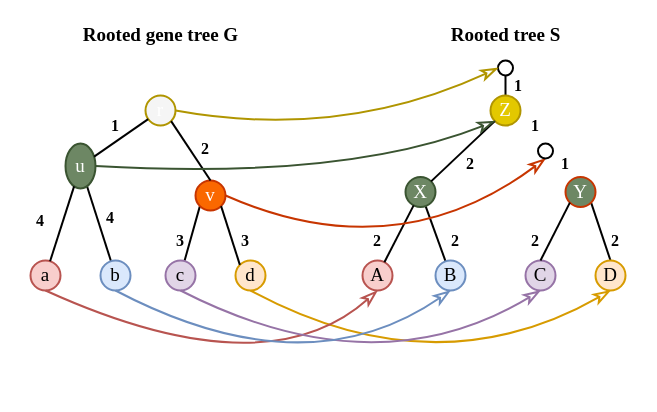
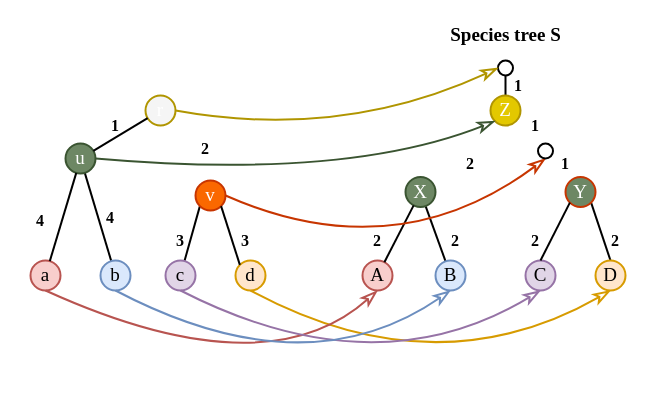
  <mxCell id="0" />
  <mxCell id="1" parent="0" />
  <mxCell id="2" value="" style="endArrow=none;html=1;strokeWidth=2;fontSize=19;fontFamily=Times New Roman;exitX=0.5;exitY=0;exitDx=0;exitDy=0;entryX=1;entryY=1;entryDx=0;entryDy=0;" edge="1" parent="1" source="28" target="7"><mxGeometry width="50" height="50" relative="1" as="geometry"><mxPoint x="610" y="275" as="sourcePoint" /><mxPoint x="625" y="200" as="targetPoint" /></mxGeometry></mxCell>
  <mxCell id="3" value="" style="endArrow=none;html=1;strokeWidth=2;fontSize=19;fontFamily=Times New Roman;" parent="1" source="5" target="6" edge="1"><mxGeometry width="50" height="50" relative="1" as="geometry"><mxPoint x="234.292" y="293.416" as="sourcePoint" /><mxPoint x="411" y="260" as="targetPoint" /></mxGeometry></mxCell>
  <mxCell id="4" value="&lt;font style=&quot;font-size: 19px;&quot;&gt;A&lt;/font&gt;" style="ellipse;whiteSpace=wrap;html=1;aspect=fixed;strokeWidth=2;strokeColor=#b85450;fontSize=19;fontFamily=Times New Roman;labelBackgroundColor=none;fillColor=#f8cecc;" parent="1" vertex="1"><mxGeometry x="362" y="260" width="30" height="30" as="geometry" /></mxCell>
  <mxCell id="5" value="&lt;font style=&quot;font-size: 19px;&quot;&gt;B&lt;/font&gt;" style="ellipse;whiteSpace=wrap;html=1;aspect=fixed;strokeWidth=2;fontSize=19;fontFamily=Times New Roman;fillColor=#dae8fc;strokeColor=#6c8ebf;" parent="1" vertex="1"><mxGeometry x="435" y="260" width="30" height="30" as="geometry" /></mxCell>
  <mxCell id="6" value="&lt;font style=&quot;font-size: 19px;&quot;&gt;X&lt;/font&gt;" style="ellipse;whiteSpace=wrap;html=1;aspect=fixed;strokeWidth=2;fontSize=19;fontFamily=Times New Roman;fillColor=#6d8764;strokeColor=#3A5431;fontColor=#ffffff;" parent="1" vertex="1"><mxGeometry x="405" y="176.5" width="30" height="30" as="geometry" /></mxCell>
  <mxCell id="7" value="&lt;font style=&quot;font-size: 19px;&quot;&gt;Y&lt;/font&gt;" style="ellipse;whiteSpace=wrap;html=1;aspect=fixed;strokeWidth=2;fontSize=19;fontFamily=Times New Roman;fillColor=#6d8764;strokeColor=#C73500;fontColor=#ffffff;" parent="1" vertex="1"><mxGeometry x="565" y="176.5" width="30" height="30" as="geometry" /></mxCell>
  <mxCell id="8" value="" style="endArrow=none;html=1;strokeWidth=2;fontSize=19;fontFamily=Times New Roman;" parent="1" source="6" target="4" edge="1"><mxGeometry width="50" height="50" relative="1" as="geometry"><mxPoint x="224.292" y="283.416" as="sourcePoint" /><mxPoint x="197.708" y="336.584" as="targetPoint" /></mxGeometry></mxCell>
- <mxCell id="9" value="&lt;b style=&quot;font-size: 19px;&quot;&gt;Rooted tree S&lt;/b&gt;" style="text;html=1;align=center;verticalAlign=middle;resizable=0;points=[];autosize=1;fontSize=19;fontFamily=Times New Roman;" parent="1" vertex="1"><mxGeometry x="440" y="20" width="130" height="30" as="geometry" /></mxCell>
- <mxCell id="10" value="&lt;b style=&quot;font-size: 19px&quot;&gt;Rooted gene tree G&lt;/b&gt;" style="text;html=1;align=center;verticalAlign=middle;resizable=0;points=[];autosize=1;fontSize=19;fontFamily=Times New Roman;" parent="1" vertex="1"><mxGeometry x="75" y="20" width="170" height="30" as="geometry" /></mxCell>
+ <mxCell id="9" value="&lt;b style=&quot;font-size: 19px;&quot;&gt;Species tree S&lt;/b&gt;" style="text;html=1;align=center;verticalAlign=middle;resizable=0;points=[];autosize=1;fontSize=19;fontFamily=Times New Roman;" parent="1" vertex="1"><mxGeometry x="440" y="20" width="130" height="30" as="geometry" /></mxCell>
  <mxCell id="11" value="&lt;font style=&quot;font-size: 19px;&quot;&gt;C&lt;/font&gt;" style="ellipse;whiteSpace=wrap;html=1;aspect=fixed;strokeWidth=2;fontSize=19;fontFamily=Times New Roman;fillColor=#e1d5e7;strokeColor=#9673a6;" parent="1" vertex="1"><mxGeometry x="525" y="260" width="30" height="30" as="geometry" /></mxCell>
  <mxCell id="12" value="" style="endArrow=none;html=1;strokeWidth=2;fontSize=19;fontFamily=Times New Roman;entryX=0;entryY=1;entryDx=0;entryDy=0;" parent="1" source="20" target="32" edge="1"><mxGeometry width="50" height="50" relative="1" as="geometry"><mxPoint x="180" y="310" as="sourcePoint" /><mxPoint x="-133.292" y="326.584" as="targetPoint" /></mxGeometry></mxCell>
  <mxCell id="13" value="" style="endArrow=none;html=1;strokeWidth=2;fontSize=19;fontFamily=Times New Roman;" parent="1" source="15" target="16" edge="1"><mxGeometry width="50" height="50" relative="1" as="geometry"><mxPoint x="-116.708" y="263.416" as="sourcePoint" /><mxPoint x="60" y="230" as="targetPoint" /></mxGeometry></mxCell>
  <mxCell id="14" value="&lt;font style=&quot;font-size: 19px&quot;&gt;a&lt;/font&gt;" style="ellipse;whiteSpace=wrap;html=1;aspect=fixed;strokeWidth=2;strokeColor=#b85450;fontSize=19;fontFamily=Times New Roman;labelBackgroundColor=none;fillColor=#f8cecc;" parent="1" vertex="1"><mxGeometry x="30" y="260" width="30" height="30" as="geometry" /></mxCell>
  <mxCell id="15" value="&lt;font style=&quot;font-size: 19px&quot;&gt;b&lt;/font&gt;" style="ellipse;whiteSpace=wrap;html=1;aspect=fixed;strokeWidth=2;fontSize=19;fontFamily=Times New Roman;fillColor=#dae8fc;strokeColor=#6c8ebf;" parent="1" vertex="1"><mxGeometry x="100" y="260" width="30" height="30" as="geometry" /></mxCell>
- <mxCell id="16" value="&lt;font style=&quot;font-size: 19px&quot;&gt;u&lt;/font&gt;" style="ellipse;whiteSpace=wrap;html=1;aspect=fixed;strokeWidth=2;fontSize=19;fontFamily=Times New Roman;fillColor=#6d8764;strokeColor=#3A5431;fontColor=#ffffff;" parent="1" vertex="1"><mxGeometry x="65" y="143" width="30" height="45" as="geometry" /></mxCell>
+ <mxCell id="16" value="&lt;font style=&quot;font-size: 19px&quot;&gt;u&lt;/font&gt;" style="ellipse;whiteSpace=wrap;html=1;aspect=fixed;strokeWidth=2;fontSize=19;fontFamily=Times New Roman;fillColor=#6d8764;strokeColor=#3A5431;fontColor=#ffffff;" parent="1" vertex="1"><mxGeometry x="65" y="143" width="30" height="30" as="geometry" /></mxCell>
  <mxCell id="17" value="&lt;font style=&quot;font-size: 19px&quot;&gt;r&lt;/font&gt;" style="ellipse;whiteSpace=wrap;html=1;aspect=fixed;strokeWidth=2;fontSize=19;fontFamily=Times New Roman;fillColor=#f5f5f5;strokeColor=#B09500;fontColor=#ffffff;" parent="1" vertex="1"><mxGeometry x="145" y="95" width="30" height="30" as="geometry" /></mxCell>
  <mxCell id="18" value="" style="endArrow=none;html=1;strokeWidth=2;fontSize=19;fontFamily=Times New Roman;" parent="1" source="16" target="14" edge="1"><mxGeometry width="50" height="50" relative="1" as="geometry"><mxPoint x="-126.708" y="253.416" as="sourcePoint" /><mxPoint x="-153.292" y="306.584" as="targetPoint" /></mxGeometry></mxCell>
  <mxCell id="19" value="" style="endArrow=none;html=1;strokeWidth=2;fontSize=19;fontFamily=Times New Roman;" parent="1" source="17" target="16" edge="1"><mxGeometry width="50" height="50" relative="1" as="geometry"><mxPoint x="-96.708" y="283.416" as="sourcePoint" /><mxPoint x="-123.292" y="336.584" as="targetPoint" /></mxGeometry></mxCell>
  <mxCell id="20" value="&lt;font style=&quot;font-size: 19px&quot;&gt;c&lt;/font&gt;" style="ellipse;whiteSpace=wrap;html=1;aspect=fixed;strokeWidth=2;fontSize=19;fontFamily=Times New Roman;fillColor=#e1d5e7;strokeColor=#9673a6;" parent="1" vertex="1"><mxGeometry x="165" y="260" width="30" height="30" as="geometry" /></mxCell>
  <mxCell id="21" value="" style="endArrow=none;html=1;strokeWidth=2;fontSize=15;fontColor=#000000;exitX=0.5;exitY=0;exitDx=0;exitDy=0;" parent="1" source="22" edge="1" target="29"><mxGeometry width="50" height="50" relative="1" as="geometry"><mxPoint x="300" y="180" as="sourcePoint" /><mxPoint x="461" y="110" as="targetPoint" /></mxGeometry></mxCell>
  <mxCell id="22" value="" style="ellipse;whiteSpace=wrap;html=1;aspect=fixed;strokeWidth=2;fontSize=19;fontFamily=Times New Roman;" parent="1" vertex="1"><mxGeometry x="497.5" y="60" width="15" height="15" as="geometry" /></mxCell>
  <mxCell id="23" value="" style="endArrow=classicThin;html=1;strokeColor=#B09500;strokeWidth=2;fontSize=15;fontColor=#000000;exitX=1;exitY=0.5;exitDx=0;exitDy=0;entryX=0;entryY=0.5;entryDx=0;entryDy=0;fillColor=#e3c800;endFill=0;curved=1;endSize=12;" parent="1" source="17" target="22" edge="1"><mxGeometry width="50" height="50" relative="1" as="geometry"><mxPoint x="390" y="80" as="sourcePoint" /><mxPoint x="440" y="30" as="targetPoint" /><Array as="points"><mxPoint x="340" y="140" /></Array></mxGeometry></mxCell>
  <mxCell id="24" value="" style="endArrow=classicThin;html=1;fontSize=15;fontColor=#000000;endFill=0;exitX=0.5;exitY=1;exitDx=0;exitDy=0;endSize=12;strokeWidth=2;fillColor=#ffe6cc;strokeColor=#d79b00;curved=1;entryX=0.5;entryY=1;entryDx=0;entryDy=0;" parent="1" source="31" target="28" edge="1"><mxGeometry width="50" height="50" relative="1" as="geometry"><mxPoint x="200" y="-85" as="sourcePoint" /><mxPoint x="405" y="180" as="targetPoint" /><Array as="points"><mxPoint x="435" y="390" /></Array></mxGeometry></mxCell>
  <mxCell id="25" value="" style="endArrow=classicThin;endFill=0;endSize=12;html=1;strokeWidth=2;sourcePerimeterSpacing=0;fontSize=19;fontFamily=Times New Roman;entryX=0.5;entryY=1;entryDx=0;entryDy=0;fillColor=#f8cecc;strokeColor=#b85450;curved=1;exitX=0.5;exitY=1;exitDx=0;exitDy=0;" parent="1" target="4" edge="1" source="14"><mxGeometry width="160" relative="1" as="geometry"><mxPoint x="135" y="290" as="sourcePoint" /><mxPoint x="385" y="290" as="targetPoint" /><Array as="points"><mxPoint x="265" y="390" /></Array></mxGeometry></mxCell>
  <mxCell id="26" value="" style="endArrow=classicThin;endFill=0;endSize=12;html=1;strokeWidth=2;sourcePerimeterSpacing=0;fontSize=19;fontFamily=Times New Roman;fillColor=#e1d5e7;strokeColor=#9673a6;curved=1;exitX=0.5;exitY=1;exitDx=0;exitDy=0;entryX=0.5;entryY=1;entryDx=0;entryDy=0;" parent="1" target="11" edge="1" source="20"><mxGeometry width="160" relative="1" as="geometry"><mxPoint x="205" y="290" as="sourcePoint" /><mxPoint x="515" y="280" as="targetPoint" /><Array as="points"><mxPoint x="375" y="390" /></Array></mxGeometry></mxCell>
  <mxCell id="27" value="" style="endArrow=classicThin;endFill=0;endSize=12;html=1;strokeWidth=2;sourcePerimeterSpacing=0;entryX=0.5;entryY=1;entryDx=0;entryDy=0;fontSize=19;fontFamily=Times New Roman;exitX=0.5;exitY=1;exitDx=0;exitDy=0;fillColor=#dae8fc;strokeColor=#6c8ebf;curved=1;" parent="1" source="15" target="5" edge="1"><mxGeometry width="160" relative="1" as="geometry"><mxPoint x="265" y="290" as="sourcePoint" /><mxPoint x="515" y="290" as="targetPoint" /><Array as="points"><mxPoint x="305" y="390" /></Array></mxGeometry></mxCell>
  <mxCell id="28" value="&lt;font style=&quot;font-size: 19px&quot;&gt;D&lt;/font&gt;" style="ellipse;whiteSpace=wrap;html=1;aspect=fixed;strokeWidth=2;fontSize=19;fontFamily=Times New Roman;fillColor=#ffe6cc;strokeColor=#d79b00;" vertex="1" parent="1"><mxGeometry x="595" y="260" width="30" height="30" as="geometry" /></mxCell>
  <mxCell id="29" value="&lt;font style=&quot;font-size: 19px&quot;&gt;Z&lt;/font&gt;" style="ellipse;whiteSpace=wrap;html=1;aspect=fixed;strokeWidth=2;fontSize=19;fontFamily=Times New Roman;fillColor=#e3c800;strokeColor=#B09500;fontColor=#ffffff;" vertex="1" parent="1"><mxGeometry x="490" y="95" width="30" height="30" as="geometry" /></mxCell>
  <mxCell id="30" value="" style="endArrow=none;html=1;strokeWidth=2;fontSize=19;fontFamily=Times New Roman;entryX=0;entryY=1;entryDx=0;entryDy=0;exitX=0.5;exitY=0;exitDx=0;exitDy=0;" edge="1" parent="1" source="11" target="7"><mxGeometry width="50" height="50" relative="1" as="geometry"><mxPoint x="555" y="240" as="sourcePoint" /><mxPoint x="393.9" y="271.681" as="targetPoint" /></mxGeometry></mxCell>
  <mxCell id="31" value="&lt;font style=&quot;font-size: 19px&quot;&gt;d&lt;/font&gt;" style="ellipse;whiteSpace=wrap;html=1;aspect=fixed;strokeWidth=2;fontSize=19;fontFamily=Times New Roman;fillColor=#ffe6cc;strokeColor=#d79b00;" vertex="1" parent="1"><mxGeometry x="235" y="260" width="30" height="30" as="geometry" /></mxCell>
  <mxCell id="32" value="&lt;font style=&quot;font-size: 19px&quot;&gt;v&lt;/font&gt;" style="ellipse;whiteSpace=wrap;html=1;aspect=fixed;strokeWidth=2;fontSize=19;fontFamily=Times New Roman;fillColor=#fa6800;strokeColor=#C73500;fontColor=#ffffff;" vertex="1" parent="1"><mxGeometry x="195" y="180" width="30" height="30" as="geometry" /></mxCell>
  <mxCell id="33" value="" style="endArrow=none;html=1;strokeWidth=2;fontSize=19;fontFamily=Times New Roman;entryX=1;entryY=1;entryDx=0;entryDy=0;exitX=0;exitY=0;exitDx=0;exitDy=0;" edge="1" parent="1" source="31" target="32"><mxGeometry width="50" height="50" relative="1" as="geometry"><mxPoint x="193.982" y="270.538" as="sourcePoint" /><mxPoint x="209.393" y="215.607" as="targetPoint" /></mxGeometry></mxCell>
- <mxCell id="34" value="" style="endArrow=none;html=1;strokeWidth=2;fontSize=19;fontFamily=Times New Roman;entryX=0.5;entryY=0;entryDx=0;entryDy=0;exitX=1;exitY=1;exitDx=0;exitDy=0;" edge="1" parent="1" source="17" target="32"><mxGeometry width="50" height="50" relative="1" as="geometry"><mxPoint x="203.982" y="280.538" as="sourcePoint" /><mxPoint x="219.393" y="225.607" as="targetPoint" /></mxGeometry></mxCell>
  <mxCell id="35" value="" style="endArrow=classicThin;html=1;strokeWidth=2;fontSize=15;fontColor=#000000;exitX=1;exitY=0.5;exitDx=0;exitDy=0;entryX=0.5;entryY=1;entryDx=0;entryDy=0;endFill=0;curved=1;endSize=12;fillColor=#fa6800;strokeColor=#C73500;" edge="1" parent="1" source="32" target="51"><mxGeometry width="50" height="50" relative="1" as="geometry"><mxPoint x="105" y="168" as="sourcePoint" /><mxPoint x="462.197" y="162.803" as="targetPoint" /><Array as="points"><mxPoint x="395" y="270" /></Array></mxGeometry></mxCell>
  <mxCell id="36" value="&lt;font face=&quot;Times New Roman&quot;&gt;&lt;span style=&quot;font-size: 16px&quot;&gt;&lt;b&gt;2&lt;/b&gt;&lt;/span&gt;&lt;/font&gt;" style="text;html=1;strokeColor=none;fillColor=none;align=center;verticalAlign=middle;whiteSpace=wrap;rounded=0;" vertex="1" parent="1"><mxGeometry x="357" y="230" width="40" height="20" as="geometry" /></mxCell>
  <mxCell id="37" value="&lt;font face=&quot;Times New Roman&quot; size=&quot;1&quot;&gt;&lt;b style=&quot;font-size: 16px&quot;&gt;2&lt;/b&gt;&lt;/font&gt;" style="text;html=1;strokeColor=none;fillColor=none;align=center;verticalAlign=middle;whiteSpace=wrap;rounded=0;" vertex="1" parent="1"><mxGeometry x="435" y="230" width="40" height="20" as="geometry" /></mxCell>
  <mxCell id="38" value="&lt;font face=&quot;Times New Roman&quot; size=&quot;1&quot;&gt;&lt;b style=&quot;font-size: 16px&quot;&gt;2&lt;/b&gt;&lt;/font&gt;" style="text;html=1;strokeColor=none;fillColor=none;align=center;verticalAlign=middle;whiteSpace=wrap;rounded=0;" vertex="1" parent="1"><mxGeometry x="515" y="230" width="40" height="20" as="geometry" /></mxCell>
  <mxCell id="39" value="&lt;font face=&quot;Times New Roman&quot; size=&quot;1&quot;&gt;&lt;b style=&quot;font-size: 16px&quot;&gt;2&lt;/b&gt;&lt;/font&gt;" style="text;html=1;strokeColor=none;fillColor=none;align=center;verticalAlign=middle;whiteSpace=wrap;rounded=0;" vertex="1" parent="1"><mxGeometry x="595" y="230" width="40" height="20" as="geometry" /></mxCell>
  <mxCell id="40" value="&lt;font face=&quot;Times New Roman&quot; size=&quot;1&quot;&gt;&lt;b style=&quot;font-size: 16px&quot;&gt;1&lt;/b&gt;&lt;/font&gt;" style="text;html=1;strokeColor=none;fillColor=none;align=center;verticalAlign=middle;whiteSpace=wrap;rounded=0;" vertex="1" parent="1"><mxGeometry x="545" y="153" width="40" height="20" as="geometry" /></mxCell>
  <mxCell id="41" value="&lt;font face=&quot;Times New Roman&quot; size=&quot;1&quot;&gt;&lt;b style=&quot;font-size: 16px&quot;&gt;1&lt;/b&gt;&lt;/font&gt;" style="text;html=1;strokeColor=none;fillColor=none;align=center;verticalAlign=middle;whiteSpace=wrap;rounded=0;" vertex="1" parent="1"><mxGeometry x="497.5" y="75" width="40" height="20" as="geometry" /></mxCell>
  <mxCell id="42" value="&lt;font face=&quot;Times New Roman&quot; size=&quot;1&quot;&gt;&lt;b style=&quot;font-size: 16px&quot;&gt;3&lt;/b&gt;&lt;/font&gt;" style="text;html=1;strokeColor=none;fillColor=none;align=center;verticalAlign=middle;whiteSpace=wrap;rounded=0;" vertex="1" parent="1"><mxGeometry x="160" y="230" width="40" height="20" as="geometry" /></mxCell>
  <mxCell id="43" value="&lt;font face=&quot;Times New Roman&quot; size=&quot;1&quot;&gt;&lt;b style=&quot;font-size: 16px&quot;&gt;3&lt;/b&gt;&lt;/font&gt;" style="text;html=1;strokeColor=none;fillColor=none;align=center;verticalAlign=middle;whiteSpace=wrap;rounded=0;" vertex="1" parent="1"><mxGeometry x="225" y="230" width="40" height="20" as="geometry" /></mxCell>
  <mxCell id="44" value="&lt;font face=&quot;Times New Roman&quot;&gt;&lt;span style=&quot;font-size: 16px&quot;&gt;&lt;b&gt;2&lt;/b&gt;&lt;/span&gt;&lt;/font&gt;" style="text;html=1;strokeColor=none;fillColor=none;align=center;verticalAlign=middle;whiteSpace=wrap;rounded=0;" vertex="1" parent="1"><mxGeometry x="185" y="137.5" width="40" height="20" as="geometry" /></mxCell>
  <mxCell id="45" value="&lt;font face=&quot;Times New Roman&quot; size=&quot;1&quot;&gt;&lt;b style=&quot;font-size: 16px&quot;&gt;1&lt;/b&gt;&lt;/font&gt;" style="text;html=1;strokeColor=none;fillColor=none;align=center;verticalAlign=middle;whiteSpace=wrap;rounded=0;" vertex="1" parent="1"><mxGeometry x="95" y="115" width="40" height="20" as="geometry" /></mxCell>
  <mxCell id="46" value="&lt;font face=&quot;Times New Roman&quot; size=&quot;1&quot;&gt;&lt;b style=&quot;font-size: 16px&quot;&gt;4&lt;/b&gt;&lt;/font&gt;" style="text;html=1;strokeColor=none;fillColor=none;align=center;verticalAlign=middle;whiteSpace=wrap;rounded=0;" vertex="1" parent="1"><mxGeometry x="20" y="210" width="40" height="20" as="geometry" /></mxCell>
  <mxCell id="47" value="&lt;font face=&quot;Times New Roman&quot; size=&quot;1&quot;&gt;&lt;b style=&quot;font-size: 16px&quot;&gt;4&lt;/b&gt;&lt;/font&gt;" style="text;html=1;strokeColor=none;fillColor=none;align=center;verticalAlign=middle;whiteSpace=wrap;rounded=0;" vertex="1" parent="1"><mxGeometry x="90" y="206.5" width="40" height="20" as="geometry" /></mxCell>
- <mxCell id="48" value="" style="endArrow=none;html=1;strokeWidth=2;fontSize=19;fontFamily=Times New Roman;entryX=1;entryY=0;entryDx=0;entryDy=0;exitX=0;exitY=1;exitDx=0;exitDy=0;" edge="1" parent="1" source="29" target="6"><mxGeometry width="50" height="50" relative="1" as="geometry"><mxPoint x="579.393" y="190.893" as="sourcePoint" /><mxPoint x="525.607" y="130.607" as="targetPoint" /></mxGeometry></mxCell>
  <mxCell id="49" value="" style="endArrow=classicThin;html=1;strokeWidth=2;fontSize=15;fontColor=#000000;exitX=1;exitY=0.5;exitDx=0;exitDy=0;entryX=0;entryY=1;entryDx=0;entryDy=0;endFill=0;curved=1;endSize=12;fillColor=#6d8764;strokeColor=#3A5431;" edge="1" parent="1" source="16" target="29"><mxGeometry width="50" height="50" relative="1" as="geometry"><mxPoint x="235" y="205" as="sourcePoint" /><mxPoint x="575" y="201.5" as="targetPoint" /><Array as="points"><mxPoint x="345" y="180" /></Array></mxGeometry></mxCell>
  <mxCell id="50" value="&lt;font face=&quot;Times New Roman&quot; size=&quot;1&quot;&gt;&lt;b style=&quot;font-size: 16px&quot;&gt;2&lt;/b&gt;&lt;/font&gt;" style="text;html=1;strokeColor=none;fillColor=none;align=center;verticalAlign=middle;whiteSpace=wrap;rounded=0;" vertex="1" parent="1"><mxGeometry x="450" y="153" width="40" height="20" as="geometry" /></mxCell>
  <mxCell id="51" value="" style="ellipse;whiteSpace=wrap;html=1;aspect=fixed;strokeWidth=2;" vertex="1" parent="1"><mxGeometry x="537.5" y="143" width="15" height="15" as="geometry" /></mxCell>
  <mxCell id="52" value="&lt;font face=&quot;Times New Roman&quot; size=&quot;1&quot;&gt;&lt;b style=&quot;font-size: 16px&quot;&gt;1&lt;/b&gt;&lt;/font&gt;" style="text;html=1;strokeColor=none;fillColor=none;align=center;verticalAlign=middle;whiteSpace=wrap;rounded=0;" vertex="1" parent="1"><mxGeometry x="515" y="115" width="40" height="20" as="geometry" /></mxCell>
